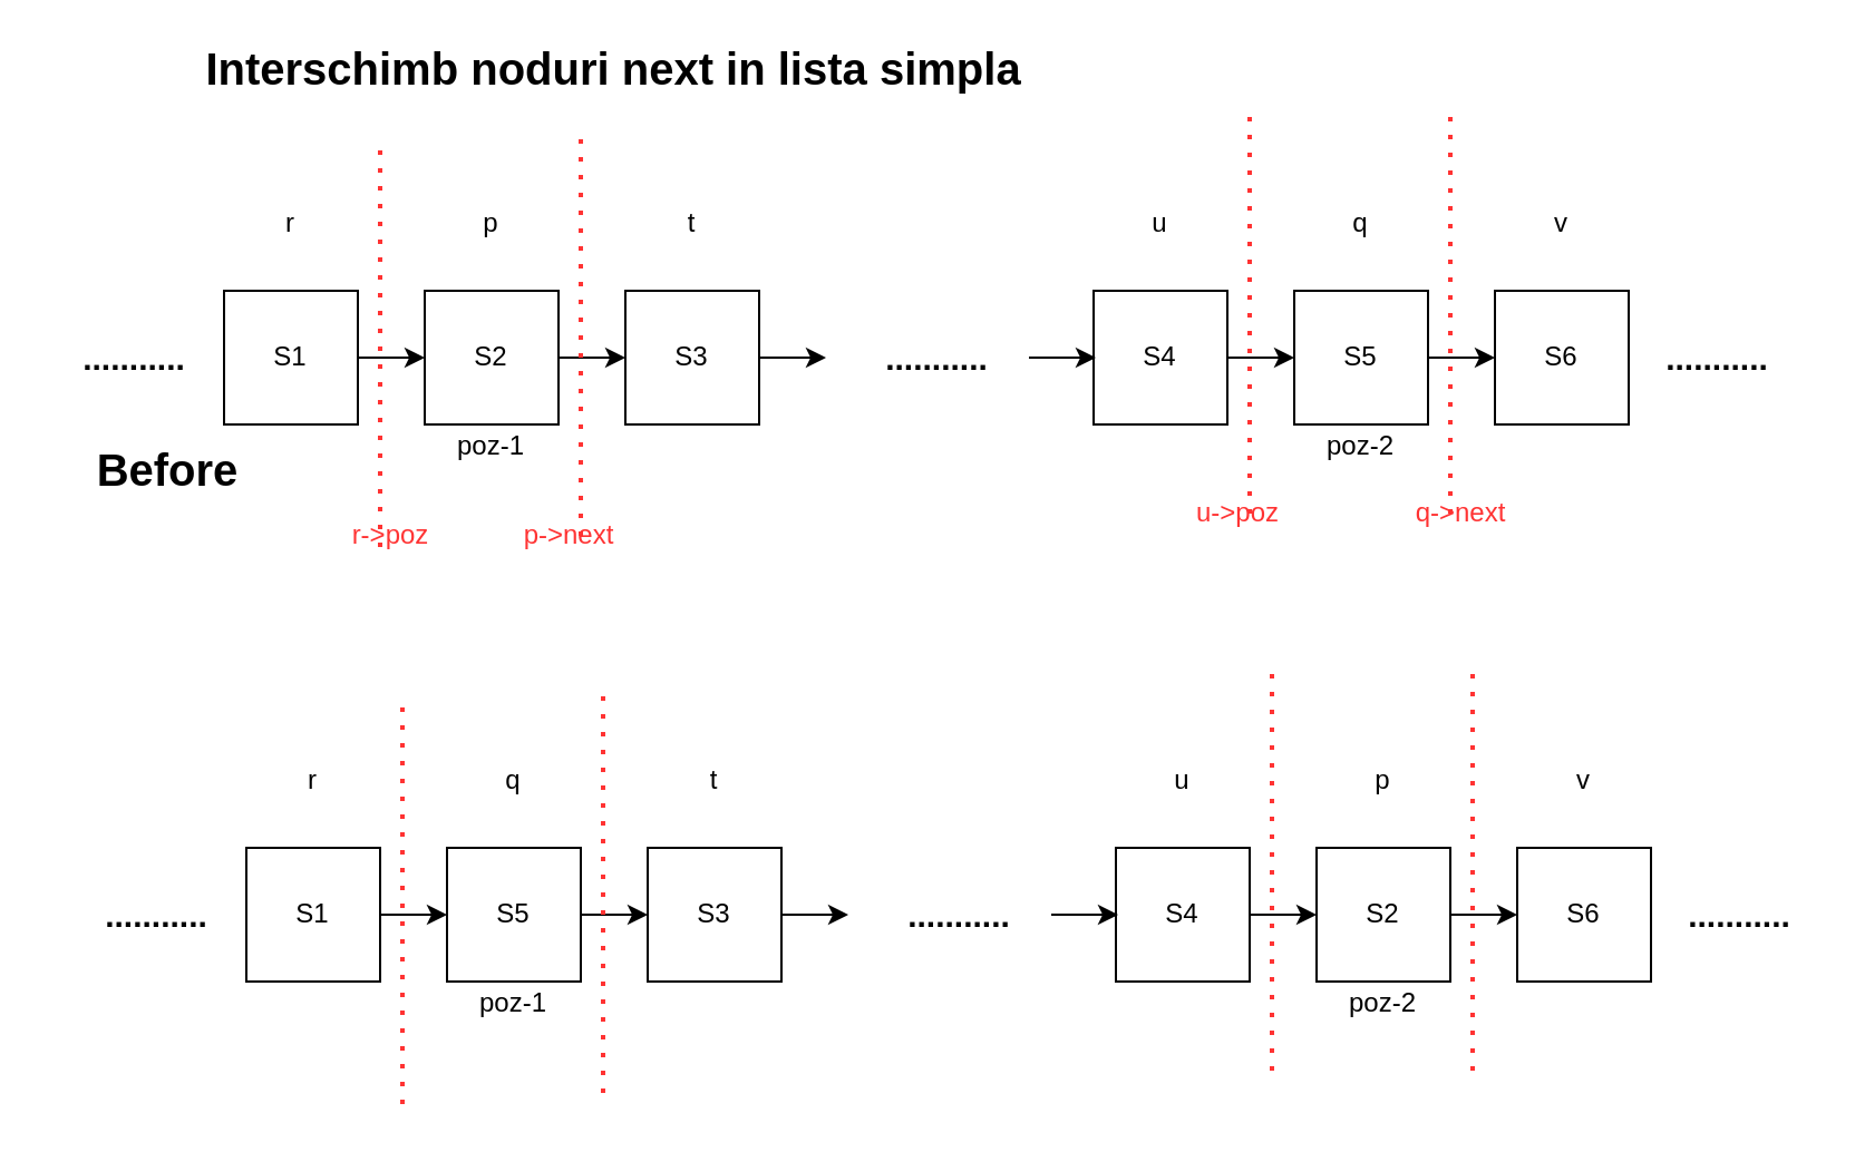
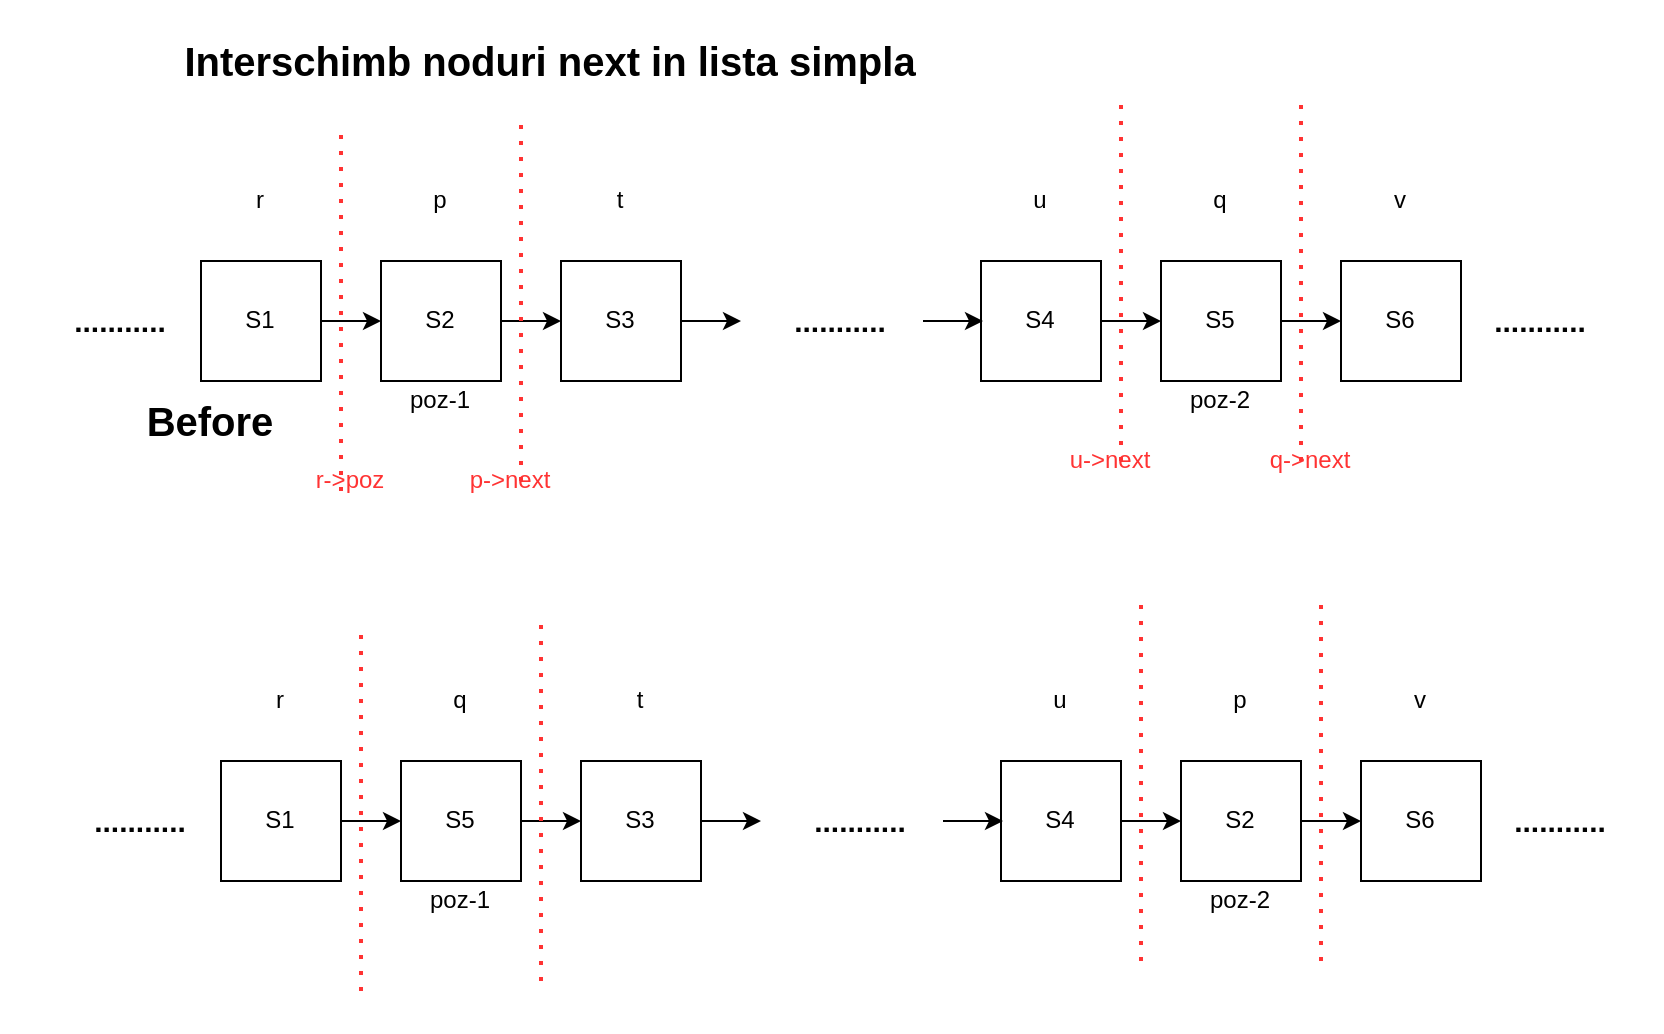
  <mxCell id="0" />
  <mxCell id="1" parent="0" />
  <mxCell id="2" style="edgeStyle=orthogonalEdgeStyle;rounded=0;orthogonalLoop=1;jettySize=auto;html=1;exitX=1;exitY=0.5;exitDx=0;exitDy=0;entryX=0;entryY=0.5;entryDx=0;entryDy=0;" edge="1" parent="1" source="3" target="5"><mxGeometry relative="1" as="geometry" /></mxCell>
  <mxCell id="3" value="S1" style="rounded=0;whiteSpace=wrap;html=1;" vertex="1" parent="1"><mxGeometry x="100" y="130" width="60" height="60" as="geometry" /></mxCell>
  <mxCell id="4" style="edgeStyle=orthogonalEdgeStyle;rounded=0;orthogonalLoop=1;jettySize=auto;html=1;exitX=1;exitY=0.5;exitDx=0;exitDy=0;entryX=0;entryY=0.5;entryDx=0;entryDy=0;" edge="1" parent="1" source="5" target="7"><mxGeometry relative="1" as="geometry" /></mxCell>
  <mxCell id="5" value="S2" style="rounded=0;whiteSpace=wrap;html=1;" vertex="1" parent="1"><mxGeometry x="190" y="130" width="60" height="60" as="geometry" /></mxCell>
  <mxCell id="6" style="edgeStyle=orthogonalEdgeStyle;rounded=0;orthogonalLoop=1;jettySize=auto;html=1;exitX=1;exitY=0.5;exitDx=0;exitDy=0;" edge="1" parent="1" source="7"><mxGeometry relative="1" as="geometry"><mxPoint x="370" y="160" as="targetPoint" /></mxGeometry></mxCell>
  <mxCell id="7" value="S3" style="rounded=0;whiteSpace=wrap;html=1;" vertex="1" parent="1"><mxGeometry x="280" y="130" width="60" height="60" as="geometry" /></mxCell>
  <mxCell id="8" style="edgeStyle=orthogonalEdgeStyle;rounded=0;orthogonalLoop=1;jettySize=auto;html=1;exitX=1;exitY=0.5;exitDx=0;exitDy=0;entryX=0;entryY=0.5;entryDx=0;entryDy=0;" edge="1" parent="1" source="9" target="11"><mxGeometry relative="1" as="geometry" /></mxCell>
  <mxCell id="9" value="S4" style="rounded=0;whiteSpace=wrap;html=1;" vertex="1" parent="1"><mxGeometry x="490" y="130" width="60" height="60" as="geometry" /></mxCell>
  <mxCell id="10" style="edgeStyle=orthogonalEdgeStyle;rounded=0;orthogonalLoop=1;jettySize=auto;html=1;exitX=1;exitY=0.5;exitDx=0;exitDy=0;entryX=0;entryY=0.5;entryDx=0;entryDy=0;" edge="1" parent="1" source="11" target="12"><mxGeometry relative="1" as="geometry" /></mxCell>
  <mxCell id="11" value="S5" style="rounded=0;whiteSpace=wrap;html=1;" vertex="1" parent="1"><mxGeometry x="580" y="130" width="60" height="60" as="geometry" /></mxCell>
  <mxCell id="12" value="S6" style="rounded=0;whiteSpace=wrap;html=1;" vertex="1" parent="1"><mxGeometry x="670" y="130" width="60" height="60" as="geometry" /></mxCell>
  <mxCell id="13" style="edgeStyle=orthogonalEdgeStyle;rounded=0;orthogonalLoop=1;jettySize=auto;html=1;" edge="1" parent="1"><mxGeometry relative="1" as="geometry"><mxPoint x="491" y="160" as="targetPoint" /><mxPoint x="461" y="160" as="sourcePoint" /></mxGeometry></mxCell>
  <mxCell id="14" value="" style="endArrow=none;dashed=1;html=1;dashPattern=1 3;strokeWidth=2;strokeColor=#FF3333;jumpSize=15;" edge="1" parent="1"><mxGeometry width="50" height="50" relative="1" as="geometry"><mxPoint x="170" y="245" as="sourcePoint" /><mxPoint x="170" y="65" as="targetPoint" /></mxGeometry></mxCell>
  <mxCell id="15" value="" style="endArrow=none;dashed=1;html=1;dashPattern=1 3;strokeWidth=2;strokeColor=#FF3333;jumpSize=15;" edge="1" parent="1"><mxGeometry width="50" height="50" relative="1" as="geometry"><mxPoint x="260" y="240" as="sourcePoint" /><mxPoint x="260" y="60" as="targetPoint" /></mxGeometry></mxCell>
  <mxCell id="16" value="" style="endArrow=none;dashed=1;html=1;dashPattern=1 3;strokeWidth=2;strokeColor=#FF3333;jumpSize=15;" edge="1" parent="1"><mxGeometry width="50" height="50" relative="1" as="geometry"><mxPoint x="560" y="230" as="sourcePoint" /><mxPoint x="560" y="50" as="targetPoint" /></mxGeometry></mxCell>
  <mxCell id="17" value="" style="endArrow=none;dashed=1;html=1;dashPattern=1 3;strokeWidth=2;strokeColor=#FF3333;jumpSize=15;" edge="1" parent="1"><mxGeometry width="50" height="50" relative="1" as="geometry"><mxPoint x="650" y="230" as="sourcePoint" /><mxPoint x="650" y="50" as="targetPoint" /></mxGeometry></mxCell>
  <mxCell id="18" value="poz-1" style="text;html=1;strokeColor=none;fillColor=none;align=center;verticalAlign=middle;whiteSpace=wrap;rounded=0;" vertex="1" parent="1"><mxGeometry x="200" y="190" width="40" height="20" as="geometry" /></mxCell>
  <mxCell id="19" value="poz-2" style="text;html=1;strokeColor=none;fillColor=none;align=center;verticalAlign=middle;whiteSpace=wrap;rounded=0;" vertex="1" parent="1"><mxGeometry x="590" y="190" width="40" height="20" as="geometry" /></mxCell>
  <mxCell id="20" value="p" style="text;html=1;strokeColor=none;fillColor=none;align=center;verticalAlign=middle;whiteSpace=wrap;rounded=0;" vertex="1" parent="1"><mxGeometry x="200" y="90" width="40" height="20" as="geometry" /></mxCell>
  <mxCell id="21" value="q" style="text;html=1;strokeColor=none;fillColor=none;align=center;verticalAlign=middle;whiteSpace=wrap;rounded=0;" vertex="1" parent="1"><mxGeometry x="590" y="90" width="40" height="20" as="geometry" /></mxCell>
  <mxCell id="22" value="r" style="text;html=1;strokeColor=none;fillColor=none;align=center;verticalAlign=middle;whiteSpace=wrap;rounded=0;" vertex="1" parent="1"><mxGeometry x="110" y="90" width="40" height="20" as="geometry" /></mxCell>
  <mxCell id="23" value="t" style="text;html=1;strokeColor=none;fillColor=none;align=center;verticalAlign=middle;whiteSpace=wrap;rounded=0;" vertex="1" parent="1"><mxGeometry x="290" y="90" width="40" height="20" as="geometry" /></mxCell>
  <mxCell id="24" value="u" style="text;html=1;strokeColor=none;fillColor=none;align=center;verticalAlign=middle;whiteSpace=wrap;rounded=0;" vertex="1" parent="1"><mxGeometry x="500" y="90" width="40" height="20" as="geometry" /></mxCell>
  <mxCell id="25" value="v" style="text;html=1;strokeColor=none;fillColor=none;align=center;verticalAlign=middle;whiteSpace=wrap;rounded=0;" vertex="1" parent="1"><mxGeometry x="680" y="90" width="40" height="20" as="geometry" /></mxCell>
  <mxCell id="26" style="edgeStyle=orthogonalEdgeStyle;rounded=0;orthogonalLoop=1;jettySize=auto;html=1;exitX=1;exitY=0.5;exitDx=0;exitDy=0;entryX=0;entryY=0.5;entryDx=0;entryDy=0;" edge="1" parent="1" source="27" target="29"><mxGeometry relative="1" as="geometry" /></mxCell>
  <mxCell id="27" value="S1" style="rounded=0;whiteSpace=wrap;html=1;" vertex="1" parent="1"><mxGeometry x="110" y="380" width="60" height="60" as="geometry" /></mxCell>
  <mxCell id="28" style="edgeStyle=orthogonalEdgeStyle;rounded=0;orthogonalLoop=1;jettySize=auto;html=1;exitX=1;exitY=0.5;exitDx=0;exitDy=0;entryX=0;entryY=0.5;entryDx=0;entryDy=0;" edge="1" parent="1" source="29" target="31"><mxGeometry relative="1" as="geometry" /></mxCell>
  <mxCell id="29" value="S5" style="rounded=0;whiteSpace=wrap;html=1;" vertex="1" parent="1"><mxGeometry x="200" y="380" width="60" height="60" as="geometry" /></mxCell>
  <mxCell id="30" style="edgeStyle=orthogonalEdgeStyle;rounded=0;orthogonalLoop=1;jettySize=auto;html=1;exitX=1;exitY=0.5;exitDx=0;exitDy=0;" edge="1" parent="1" source="31"><mxGeometry relative="1" as="geometry"><mxPoint x="380" y="410" as="targetPoint" /></mxGeometry></mxCell>
  <mxCell id="31" value="S3" style="rounded=0;whiteSpace=wrap;html=1;" vertex="1" parent="1"><mxGeometry x="290" y="380" width="60" height="60" as="geometry" /></mxCell>
  <mxCell id="32" style="edgeStyle=orthogonalEdgeStyle;rounded=0;orthogonalLoop=1;jettySize=auto;html=1;exitX=1;exitY=0.5;exitDx=0;exitDy=0;entryX=0;entryY=0.5;entryDx=0;entryDy=0;" edge="1" parent="1" source="33" target="35"><mxGeometry relative="1" as="geometry" /></mxCell>
  <mxCell id="33" value="S4" style="rounded=0;whiteSpace=wrap;html=1;" vertex="1" parent="1"><mxGeometry x="500" y="380" width="60" height="60" as="geometry" /></mxCell>
  <mxCell id="34" style="edgeStyle=orthogonalEdgeStyle;rounded=0;orthogonalLoop=1;jettySize=auto;html=1;exitX=1;exitY=0.5;exitDx=0;exitDy=0;entryX=0;entryY=0.5;entryDx=0;entryDy=0;" edge="1" parent="1" source="35" target="36"><mxGeometry relative="1" as="geometry" /></mxCell>
  <mxCell id="35" value="S2" style="rounded=0;whiteSpace=wrap;html=1;" vertex="1" parent="1"><mxGeometry x="590" y="380" width="60" height="60" as="geometry" /></mxCell>
  <mxCell id="36" value="S6" style="rounded=0;whiteSpace=wrap;html=1;" vertex="1" parent="1"><mxGeometry x="680" y="380" width="60" height="60" as="geometry" /></mxCell>
  <mxCell id="37" style="edgeStyle=orthogonalEdgeStyle;rounded=0;orthogonalLoop=1;jettySize=auto;html=1;" edge="1" parent="1"><mxGeometry relative="1" as="geometry"><mxPoint x="501" y="410" as="targetPoint" /><mxPoint x="471" y="410" as="sourcePoint" /></mxGeometry></mxCell>
  <mxCell id="38" value="" style="endArrow=none;dashed=1;html=1;dashPattern=1 3;strokeWidth=2;strokeColor=#FF3333;jumpSize=15;" edge="1" parent="1"><mxGeometry width="50" height="50" relative="1" as="geometry"><mxPoint x="180" y="495" as="sourcePoint" /><mxPoint x="180" y="315" as="targetPoint" /></mxGeometry></mxCell>
  <mxCell id="39" value="" style="endArrow=none;dashed=1;html=1;dashPattern=1 3;strokeWidth=2;strokeColor=#FF3333;jumpSize=15;" edge="1" parent="1"><mxGeometry width="50" height="50" relative="1" as="geometry"><mxPoint x="270" y="490" as="sourcePoint" /><mxPoint x="270" y="310" as="targetPoint" /></mxGeometry></mxCell>
  <mxCell id="40" value="" style="endArrow=none;dashed=1;html=1;dashPattern=1 3;strokeWidth=2;strokeColor=#FF3333;jumpSize=15;" edge="1" parent="1"><mxGeometry width="50" height="50" relative="1" as="geometry"><mxPoint x="570" y="480" as="sourcePoint" /><mxPoint x="570" y="300" as="targetPoint" /></mxGeometry></mxCell>
  <mxCell id="41" value="" style="endArrow=none;dashed=1;html=1;dashPattern=1 3;strokeWidth=2;strokeColor=#FF3333;jumpSize=15;" edge="1" parent="1"><mxGeometry width="50" height="50" relative="1" as="geometry"><mxPoint x="660" y="480" as="sourcePoint" /><mxPoint x="660" y="300" as="targetPoint" /></mxGeometry></mxCell>
  <mxCell id="42" value="poz-1" style="text;html=1;strokeColor=none;fillColor=none;align=center;verticalAlign=middle;whiteSpace=wrap;rounded=0;" vertex="1" parent="1"><mxGeometry x="210" y="440" width="40" height="20" as="geometry" /></mxCell>
  <mxCell id="43" value="poz-2" style="text;html=1;strokeColor=none;fillColor=none;align=center;verticalAlign=middle;whiteSpace=wrap;rounded=0;" vertex="1" parent="1"><mxGeometry x="600" y="440" width="40" height="20" as="geometry" /></mxCell>
  <mxCell id="44" value="q" style="text;html=1;strokeColor=none;fillColor=none;align=center;verticalAlign=middle;whiteSpace=wrap;rounded=0;" vertex="1" parent="1"><mxGeometry x="210" y="340" width="40" height="20" as="geometry" /></mxCell>
  <mxCell id="45" value="p" style="text;html=1;strokeColor=none;fillColor=none;align=center;verticalAlign=middle;whiteSpace=wrap;rounded=0;" vertex="1" parent="1"><mxGeometry x="600" y="340" width="40" height="20" as="geometry" /></mxCell>
  <mxCell id="46" value="r" style="text;html=1;strokeColor=none;fillColor=none;align=center;verticalAlign=middle;whiteSpace=wrap;rounded=0;" vertex="1" parent="1"><mxGeometry x="120" y="340" width="40" height="20" as="geometry" /></mxCell>
  <mxCell id="47" value="t" style="text;html=1;strokeColor=none;fillColor=none;align=center;verticalAlign=middle;whiteSpace=wrap;rounded=0;" vertex="1" parent="1"><mxGeometry x="300" y="340" width="40" height="20" as="geometry" /></mxCell>
  <mxCell id="48" value="u" style="text;html=1;strokeColor=none;fillColor=none;align=center;verticalAlign=middle;whiteSpace=wrap;rounded=0;" vertex="1" parent="1"><mxGeometry x="510" y="340" width="40" height="20" as="geometry" /></mxCell>
  <mxCell id="49" value="v" style="text;html=1;strokeColor=none;fillColor=none;align=center;verticalAlign=middle;whiteSpace=wrap;rounded=0;" vertex="1" parent="1"><mxGeometry x="690" y="340" width="40" height="20" as="geometry" /></mxCell>
  <mxCell id="50" value="r-&amp;gt;poz" style="text;html=1;strokeColor=none;align=center;verticalAlign=middle;whiteSpace=wrap;rounded=0;fontColor=#FF3333;" vertex="1" parent="1"><mxGeometry x="150" y="230" width="50" height="20" as="geometry" /></mxCell>
  <mxCell id="51" value="p-&amp;gt;next" style="text;html=1;strokeColor=none;align=center;verticalAlign=middle;whiteSpace=wrap;rounded=0;fontColor=#FF3333;" vertex="1" parent="1"><mxGeometry x="230" y="230" width="50" height="20" as="geometry" /></mxCell>
- <mxCell id="52" value="u-&amp;gt;poz" style="text;html=1;strokeColor=none;align=center;verticalAlign=middle;whiteSpace=wrap;rounded=0;fontColor=#FF3333;" vertex="1" parent="1"><mxGeometry x="530" y="220" width="50" height="20" as="geometry" /></mxCell>
+ <mxCell id="52" value="u-&amp;gt;next" style="text;html=1;strokeColor=none;align=center;verticalAlign=middle;whiteSpace=wrap;rounded=0;fontColor=#FF3333;" vertex="1" parent="1"><mxGeometry x="530" y="220" width="50" height="20" as="geometry" /></mxCell>
  <mxCell id="53" value="q-&amp;gt;next" style="text;html=1;strokeColor=none;align=center;verticalAlign=middle;whiteSpace=wrap;rounded=0;fontColor=#FF3333;" vertex="1" parent="1"><mxGeometry x="630" y="220" width="50" height="20" as="geometry" /></mxCell>
  <mxCell id="54" value="&lt;font size=&quot;1&quot; color=&quot;#000000&quot;&gt;&lt;b style=&quot;font-size: 20px&quot;&gt;Interschimb noduri next in lista simpla&lt;/b&gt;&lt;/font&gt;" style="text;html=1;strokeColor=none;fillColor=none;align=center;verticalAlign=middle;whiteSpace=wrap;rounded=0;fontColor=#FF3333;" vertex="1" parent="1"><mxGeometry x="60" y="20" width="430" height="20" as="geometry" /></mxCell>
  <mxCell id="55" value="&lt;font style=&quot;font-size: 15px&quot;&gt;&lt;b&gt;...........&lt;/b&gt;&lt;/font&gt;" style="text;html=1;strokeColor=none;fillColor=none;align=center;verticalAlign=middle;whiteSpace=wrap;rounded=0;" vertex="1" parent="1"><mxGeometry x="390" y="150" width="60" height="20" as="geometry" /></mxCell>
  <mxCell id="56" value="&lt;font style=&quot;font-size: 15px&quot;&gt;&lt;b&gt;...........&lt;/b&gt;&lt;/font&gt;" style="text;html=1;strokeColor=none;fillColor=none;align=center;verticalAlign=middle;whiteSpace=wrap;rounded=0;" vertex="1" parent="1"><mxGeometry x="740" y="150" width="60" height="20" as="geometry" /></mxCell>
  <mxCell id="57" value="&lt;font style=&quot;font-size: 15px&quot;&gt;&lt;b&gt;...........&lt;/b&gt;&lt;/font&gt;" style="text;html=1;strokeColor=none;fillColor=none;align=center;verticalAlign=middle;whiteSpace=wrap;rounded=0;" vertex="1" parent="1"><mxGeometry x="30" y="150" width="60" height="20" as="geometry" /></mxCell>
  <mxCell id="58" value="&lt;font style=&quot;font-size: 15px&quot;&gt;&lt;b&gt;...........&lt;/b&gt;&lt;/font&gt;" style="text;html=1;strokeColor=none;fillColor=none;align=center;verticalAlign=middle;whiteSpace=wrap;rounded=0;" vertex="1" parent="1"><mxGeometry x="400" y="400" width="60" height="20" as="geometry" /></mxCell>
  <mxCell id="59" value="&lt;font style=&quot;font-size: 15px&quot;&gt;&lt;b&gt;...........&lt;/b&gt;&lt;/font&gt;" style="text;html=1;strokeColor=none;fillColor=none;align=center;verticalAlign=middle;whiteSpace=wrap;rounded=0;" vertex="1" parent="1"><mxGeometry x="40" y="400" width="60" height="20" as="geometry" /></mxCell>
  <mxCell id="60" value="&lt;font style=&quot;font-size: 15px&quot;&gt;&lt;b&gt;...........&lt;/b&gt;&lt;/font&gt;" style="text;html=1;strokeColor=none;fillColor=none;align=center;verticalAlign=middle;whiteSpace=wrap;rounded=0;" vertex="1" parent="1"><mxGeometry x="750" y="400" width="60" height="20" as="geometry" /></mxCell>
- <mxCell id="61" value="&lt;font size=&quot;1&quot; color=&quot;#000000&quot;&gt;&lt;b style=&quot;font-size: 20px&quot;&gt;Before&lt;/b&gt;&lt;/font&gt;" style="text;html=1;strokeColor=none;fillColor=none;align=center;verticalAlign=middle;whiteSpace=wrap;rounded=0;fontColor=#FF3333;" vertex="1" parent="1"><mxGeometry y="200" width="110" height="20" as="geometry" x="20" /></mxCell>
+ <mxCell id="61" value="&lt;font size=&quot;1&quot; color=&quot;#000000&quot;&gt;&lt;b style=&quot;font-size: 20px&quot;&gt;Before&lt;/b&gt;&lt;/font&gt;" style="text;html=1;strokeColor=none;fillColor=none;align=center;verticalAlign=middle;whiteSpace=wrap;rounded=0;fontColor=#FF3333;" vertex="1" parent="1"><mxGeometry x="50" y="200" width="110" height="20" as="geometry" /></mxCell>
